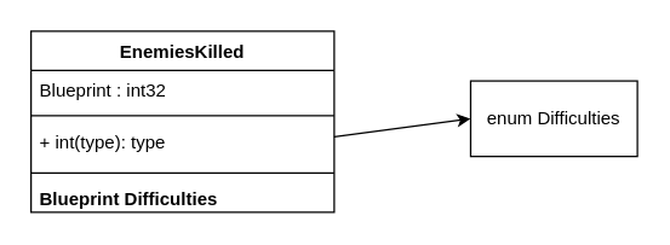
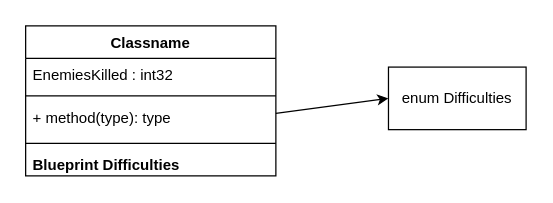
  <mxCell id="0" />
  <mxCell id="1" parent="0" />
- <mxCell id="2" value="EnemiesKilled" style="swimlane;fontStyle=1;align=center;verticalAlign=top;childLayout=stackLayout;horizontal=1;startSize=26;horizontalStack=0;resizeParent=1;resizeParentMax=0;resizeLast=0;collapsible=1;marginBottom=0;whiteSpace=wrap;html=1;" parent="1" vertex="1"><mxGeometry x="20" y="20" width="200" height="120" as="geometry" /></mxCell>
- <mxCell id="3" value="Blueprint : int32&lt;br&gt;" style="text;strokeColor=none;fillColor=none;align=left;verticalAlign=top;spacingLeft=4;spacingRight=4;overflow=hidden;rotatable=0;points=[[0,0.5],[1,0.5]];portConstraint=eastwest;whiteSpace=wrap;html=1;" parent="2" vertex="1"><mxGeometry y="26" width="200" height="26" as="geometry" /></mxCell>
+ <mxCell id="2" value="Classname" style="swimlane;fontStyle=1;align=center;verticalAlign=top;childLayout=stackLayout;horizontal=1;startSize=26;horizontalStack=0;resizeParent=1;resizeParentMax=0;resizeLast=0;collapsible=1;marginBottom=0;whiteSpace=wrap;html=1;" parent="1" vertex="1"><mxGeometry x="20" y="20" width="200" height="120" as="geometry" /></mxCell>
+ <mxCell id="3" value="EnemiesKilled : int32&lt;br&gt;" style="text;strokeColor=none;fillColor=none;align=left;verticalAlign=top;spacingLeft=4;spacingRight=4;overflow=hidden;rotatable=0;points=[[0,0.5],[1,0.5]];portConstraint=eastwest;whiteSpace=wrap;html=1;" parent="2" vertex="1"><mxGeometry y="26" width="200" height="26" as="geometry" /></mxCell>
  <mxCell id="4" value="" style="line;strokeWidth=1;fillColor=none;align=left;verticalAlign=middle;spacingTop=-1;spacingLeft=3;spacingRight=3;rotatable=0;labelPosition=right;points=[];portConstraint=eastwest;strokeColor=inherit;" parent="2" vertex="1"><mxGeometry y="52" width="200" height="8" as="geometry" /></mxCell>
- <mxCell id="5" value="+ int(type): type" style="text;strokeColor=none;fillColor=none;align=left;verticalAlign=top;spacingLeft=4;spacingRight=4;overflow=hidden;rotatable=0;points=[[0,0.5],[1,0.5]];portConstraint=eastwest;whiteSpace=wrap;html=1;" parent="2" vertex="1"><mxGeometry y="60" width="200" height="30" as="geometry" /></mxCell>
+ <mxCell id="5" value="+ method(type): type" style="text;strokeColor=none;fillColor=none;align=left;verticalAlign=top;spacingLeft=4;spacingRight=4;overflow=hidden;rotatable=0;points=[[0,0.5],[1,0.5]];portConstraint=eastwest;whiteSpace=wrap;html=1;" parent="2" vertex="1"><mxGeometry y="60" width="200" height="30" as="geometry" /></mxCell>
  <mxCell id="6" value="" style="line;strokeWidth=1;fillColor=none;align=left;verticalAlign=middle;spacingTop=-1;spacingLeft=3;spacingRight=3;rotatable=0;labelPosition=right;points=[];portConstraint=eastwest;strokeColor=inherit;" parent="2" vertex="1"><mxGeometry y="90" width="200" height="8" as="geometry" /></mxCell>
  <mxCell id="7" value="&lt;b&gt;Blueprint Difficulties&lt;/b&gt;" style="text;strokeColor=none;fillColor=none;align=left;verticalAlign=top;spacingLeft=4;spacingRight=4;overflow=hidden;rotatable=0;points=[[0,0.5],[1,0.5]];portConstraint=eastwest;whiteSpace=wrap;html=1;" parent="2" vertex="1"><mxGeometry y="98" width="200" height="22" as="geometry" /></mxCell>
  <mxCell id="8" value="" style="endArrow=classic;html=1;rounded=0;entryX=0;entryY=0.5;entryDx=0;entryDy=0;" edge="1" parent="1" target="9"><mxGeometry width="50" height="50" relative="1" as="geometry"><mxPoint x="220" y="90" as="sourcePoint" /><mxPoint x="300" y="90" as="targetPoint" /></mxGeometry></mxCell>
  <mxCell id="9" value="enum Difficulties" style="html=1;whiteSpace=wrap;" vertex="1" parent="1"><mxGeometry x="310" y="53" width="110" height="50" as="geometry" /></mxCell>
